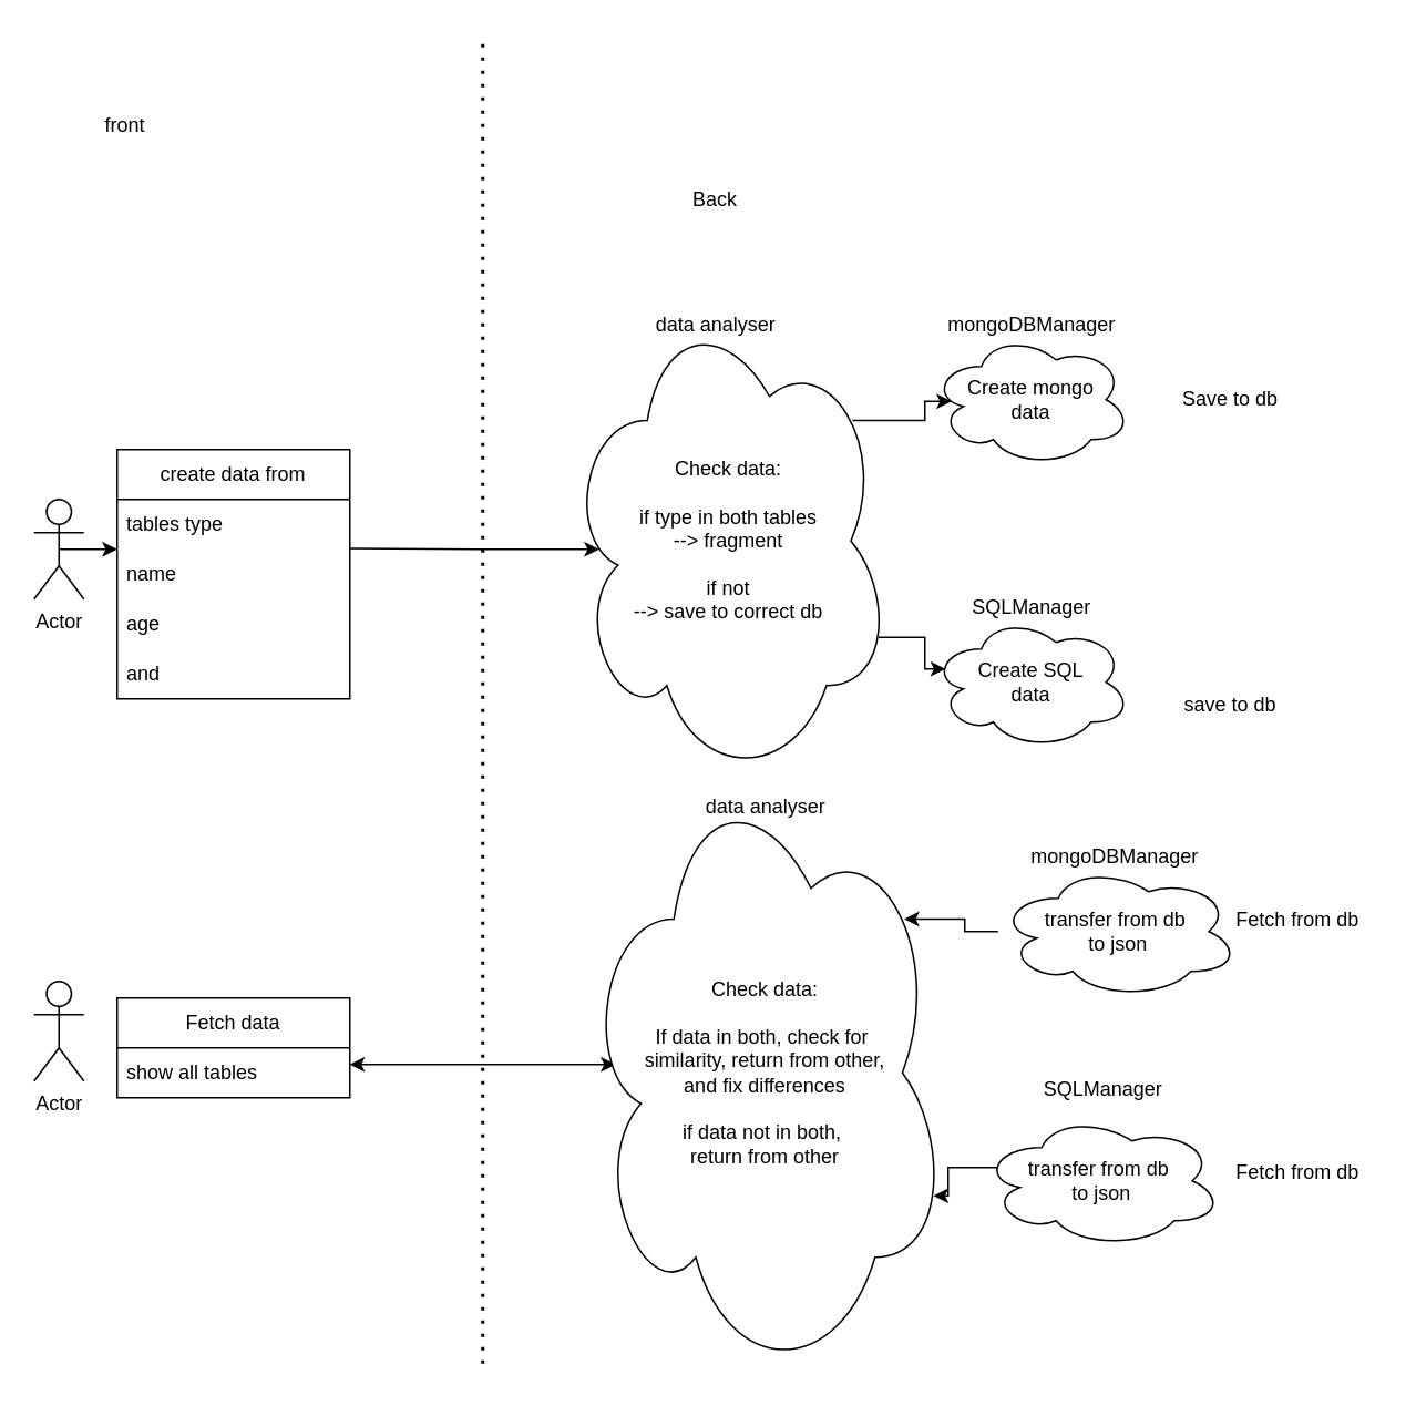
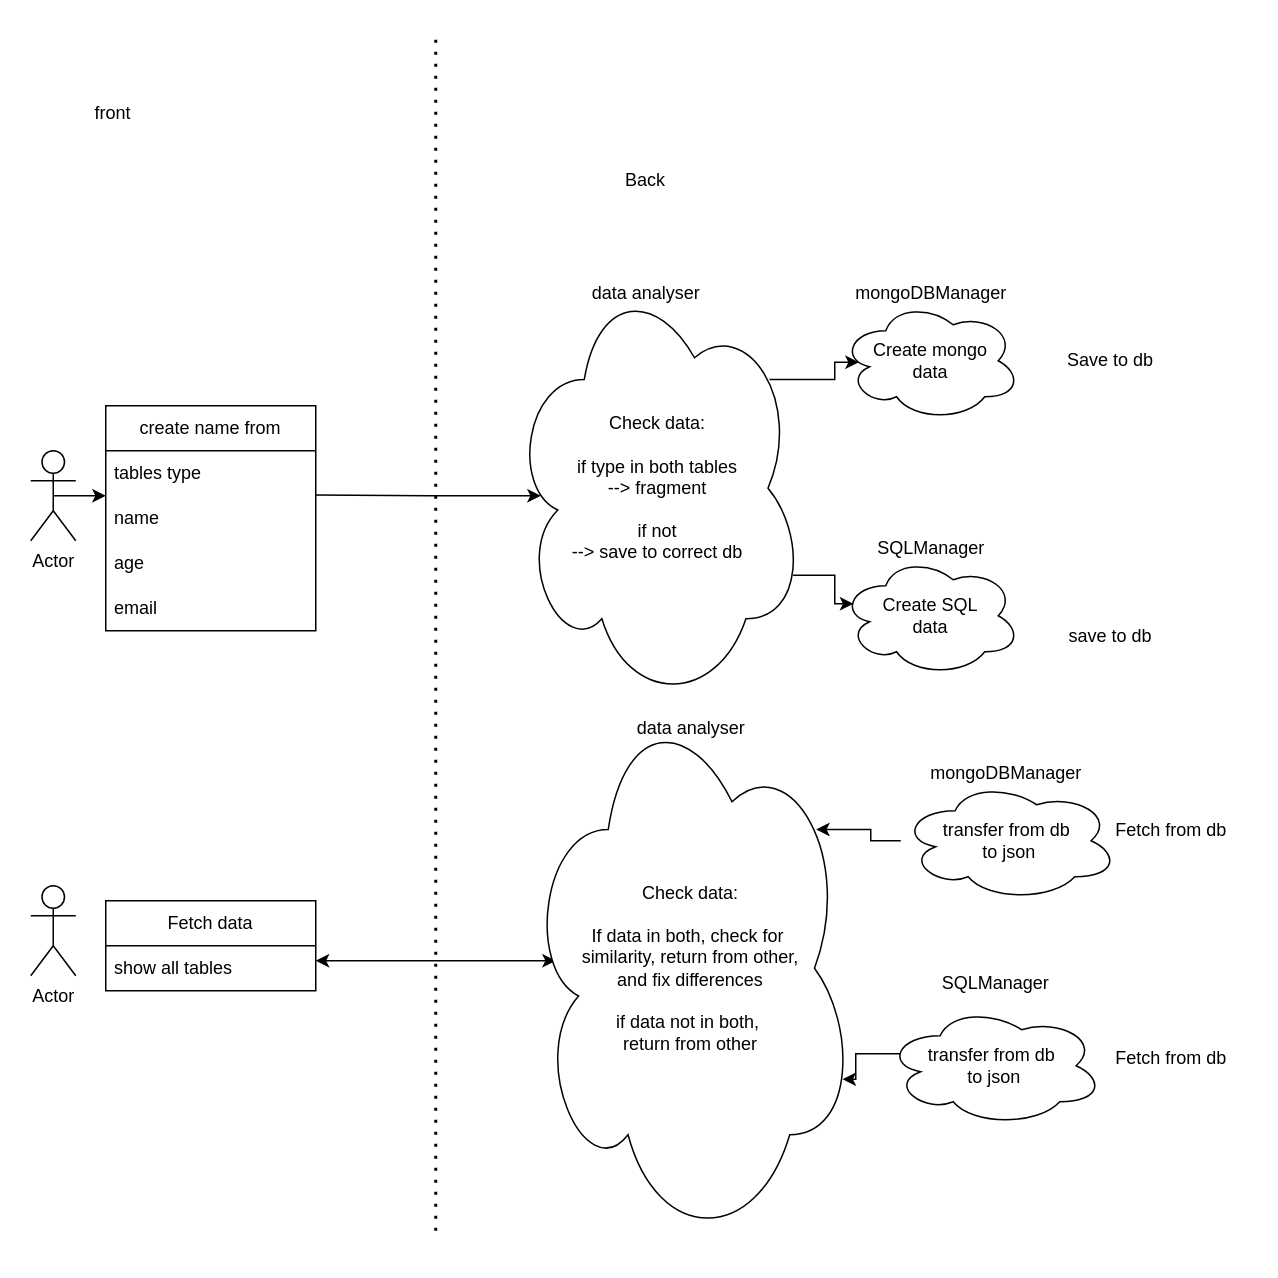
  <mxCell id="0" />
  <mxCell id="1" parent="0" />
  <mxCell id="2" style="edgeStyle=orthogonalEdgeStyle;rounded=0;orthogonalLoop=1;jettySize=auto;html=1;exitX=0.5;exitY=0.5;exitDx=0;exitDy=0;exitPerimeter=0;" parent="1" source="3" edge="1"><mxGeometry relative="1" as="geometry"><mxPoint x="70" y="330" as="targetPoint" /></mxGeometry></mxCell>
  <mxCell id="3" value="Actor" style="shape=umlActor;verticalLabelPosition=bottom;verticalAlign=top;html=1;outlineConnect=0;" parent="1" vertex="1"><mxGeometry x="20" y="300" width="30" height="60" as="geometry" /></mxCell>
  <mxCell id="4" style="edgeStyle=orthogonalEdgeStyle;rounded=0;orthogonalLoop=1;jettySize=auto;html=1;exitX=0.875;exitY=0.5;exitDx=0;exitDy=0;exitPerimeter=0;" parent="1" edge="1"><mxGeometry relative="1" as="geometry"><mxPoint x="360" y="330" as="targetPoint" /><mxPoint x="210" y="329.5" as="sourcePoint" /></mxGeometry></mxCell>
- <mxCell id="5" value="create data from" style="swimlane;fontStyle=0;childLayout=stackLayout;horizontal=1;startSize=30;horizontalStack=0;resizeParent=1;resizeParentMax=0;resizeLast=0;collapsible=1;marginBottom=0;whiteSpace=wrap;html=1;" parent="1" vertex="1"><mxGeometry x="70" y="270" width="140" height="150" as="geometry" /></mxCell>
+ <mxCell id="5" value="create name from" style="swimlane;fontStyle=0;childLayout=stackLayout;horizontal=1;startSize=30;horizontalStack=0;resizeParent=1;resizeParentMax=0;resizeLast=0;collapsible=1;marginBottom=0;whiteSpace=wrap;html=1;" parent="1" vertex="1"><mxGeometry x="70" y="270" width="140" height="150" as="geometry" /></mxCell>
  <mxCell id="6" value="tables type&lt;span style=&quot;white-space: pre;&quot;&gt;&#09;&lt;/span&gt;" style="text;strokeColor=none;fillColor=none;align=left;verticalAlign=middle;spacingLeft=4;spacingRight=4;overflow=hidden;points=[[0,0.5],[1,0.5]];portConstraint=eastwest;rotatable=0;whiteSpace=wrap;html=1;" parent="5" vertex="1"><mxGeometry y="30" width="140" height="30" as="geometry" /></mxCell>
  <mxCell id="7" value="name&lt;span style=&quot;white-space: pre;&quot;&gt;&#09;&lt;/span&gt;" style="text;strokeColor=none;fillColor=none;align=left;verticalAlign=middle;spacingLeft=4;spacingRight=4;overflow=hidden;points=[[0,0.5],[1,0.5]];portConstraint=eastwest;rotatable=0;whiteSpace=wrap;html=1;" parent="5" vertex="1"><mxGeometry y="60" width="140" height="30" as="geometry" /></mxCell>
  <mxCell id="8" value="age&lt;span style=&quot;white-space: pre;&quot;&gt;&#09;&lt;/span&gt;" style="text;strokeColor=none;fillColor=none;align=left;verticalAlign=middle;spacingLeft=4;spacingRight=4;overflow=hidden;points=[[0,0.5],[1,0.5]];portConstraint=eastwest;rotatable=0;whiteSpace=wrap;html=1;" parent="5" vertex="1"><mxGeometry y="90" width="140" height="30" as="geometry" /></mxCell>
- <mxCell id="9" value="and" style="text;strokeColor=none;fillColor=none;align=left;verticalAlign=middle;spacingLeft=4;spacingRight=4;overflow=hidden;points=[[0,0.5],[1,0.5]];portConstraint=eastwest;rotatable=0;whiteSpace=wrap;html=1;" parent="5" vertex="1"><mxGeometry y="120" width="140" height="30" as="geometry" /></mxCell>
+ <mxCell id="9" value="email" style="text;strokeColor=none;fillColor=none;align=left;verticalAlign=middle;spacingLeft=4;spacingRight=4;overflow=hidden;points=[[0,0.5],[1,0.5]];portConstraint=eastwest;rotatable=0;whiteSpace=wrap;html=1;" parent="5" vertex="1"><mxGeometry y="120" width="140" height="30" as="geometry" /></mxCell>
  <mxCell id="10" value="" style="endArrow=none;dashed=1;html=1;dashPattern=1 3;strokeWidth=2;rounded=0;" parent="1" edge="1"><mxGeometry width="50" height="50" relative="1" as="geometry"><mxPoint x="290" y="820" as="sourcePoint" /><mxPoint x="290" y="20" as="targetPoint" /></mxGeometry></mxCell>
  <mxCell id="11" value="front" style="text;html=1;align=center;verticalAlign=middle;whiteSpace=wrap;rounded=0;" parent="1" vertex="1"><mxGeometry x="45" y="60" width="60" height="30" as="geometry" /></mxCell>
  <mxCell id="12" value="Back" style="text;html=1;align=center;verticalAlign=middle;whiteSpace=wrap;rounded=0;" parent="1" vertex="1"><mxGeometry x="400" y="105" width="60" height="30" as="geometry" /></mxCell>
  <mxCell id="13" value="&lt;div&gt;Check data:&lt;/div&gt;&lt;div&gt;&lt;br&gt;&lt;/div&gt;&lt;div&gt;if type in both tables&lt;/div&gt;&lt;div&gt;--&amp;gt; fragment&lt;/div&gt;&lt;div&gt;&lt;br&gt;&lt;/div&gt;&lt;div&gt;if not&lt;/div&gt;&lt;div&gt;--&amp;gt; save to correct db&lt;/div&gt;" style="ellipse;shape=cloud;whiteSpace=wrap;html=1;" parent="1" vertex="1"><mxGeometry x="340" y="180" width="196" height="290" as="geometry" /></mxCell>
  <mxCell id="14" value="&lt;div&gt;Create mongo&lt;/div&gt;&lt;div&gt;data&lt;/div&gt;" style="ellipse;shape=cloud;whiteSpace=wrap;html=1;" parent="1" vertex="1"><mxGeometry x="560" y="200" width="120" height="80" as="geometry" /></mxCell>
  <mxCell id="15" value="&lt;div&gt;Create SQL&lt;/div&gt;&lt;div&gt;data&lt;/div&gt;" style="ellipse;shape=cloud;whiteSpace=wrap;html=1;" parent="1" vertex="1"><mxGeometry x="560" y="370" width="120" height="80" as="geometry" /></mxCell>
  <mxCell id="16" style="edgeStyle=orthogonalEdgeStyle;rounded=0;orthogonalLoop=1;jettySize=auto;html=1;exitX=0.96;exitY=0.7;exitDx=0;exitDy=0;exitPerimeter=0;entryX=0.07;entryY=0.4;entryDx=0;entryDy=0;entryPerimeter=0;" parent="1" source="13" target="15" edge="1"><mxGeometry relative="1" as="geometry" /></mxCell>
  <mxCell id="17" style="edgeStyle=orthogonalEdgeStyle;rounded=0;orthogonalLoop=1;jettySize=auto;html=1;exitX=0.88;exitY=0.25;exitDx=0;exitDy=0;exitPerimeter=0;entryX=0.1;entryY=0.513;entryDx=0;entryDy=0;entryPerimeter=0;" parent="1" source="13" target="14" edge="1"><mxGeometry relative="1" as="geometry" /></mxCell>
  <mxCell id="18" value="Save to db" style="text;html=1;align=center;verticalAlign=middle;whiteSpace=wrap;rounded=0;" parent="1" vertex="1"><mxGeometry x="710" y="225" width="60" height="30" as="geometry" /></mxCell>
  <mxCell id="19" value="save to db" style="text;html=1;align=center;verticalAlign=middle;whiteSpace=wrap;rounded=0;" parent="1" vertex="1"><mxGeometry x="710" y="409" width="60" height="30" as="geometry" /></mxCell>
  <mxCell id="20" value="Actor" style="shape=umlActor;verticalLabelPosition=bottom;verticalAlign=top;html=1;outlineConnect=0;" parent="1" vertex="1"><mxGeometry x="20" y="590" width="30" height="60" as="geometry" /></mxCell>
  <mxCell id="21" value="Fetch data" style="swimlane;fontStyle=0;childLayout=stackLayout;horizontal=1;startSize=30;horizontalStack=0;resizeParent=1;resizeParentMax=0;resizeLast=0;collapsible=1;marginBottom=0;whiteSpace=wrap;html=1;" parent="1" vertex="1"><mxGeometry x="70" y="600" width="140" height="60" as="geometry" /></mxCell>
  <mxCell id="22" value="show all tables&lt;span style=&quot;white-space: pre;&quot;&gt;&#09;&lt;/span&gt;" style="text;strokeColor=none;fillColor=none;align=left;verticalAlign=middle;spacingLeft=4;spacingRight=4;overflow=hidden;points=[[0,0.5],[1,0.5]];portConstraint=eastwest;rotatable=0;whiteSpace=wrap;html=1;" parent="21" vertex="1"><mxGeometry y="30" width="140" height="30" as="geometry" /></mxCell>
  <mxCell id="23" value="" style="endArrow=classic;startArrow=classic;html=1;rounded=0;" parent="1" edge="1"><mxGeometry width="50" height="50" relative="1" as="geometry"><mxPoint x="210" y="640" as="sourcePoint" /><mxPoint x="370" y="640" as="targetPoint" /></mxGeometry></mxCell>
  <mxCell id="24" value="&lt;div&gt;Check data:&lt;/div&gt;&lt;div&gt;&lt;br&gt;&lt;/div&gt;&lt;div&gt;If data in both, check for&amp;nbsp;&lt;/div&gt;&lt;div&gt;similarity, return from other,&lt;/div&gt;&lt;div&gt;and fix differences&lt;/div&gt;&lt;div&gt;&lt;br&gt;&lt;/div&gt;&lt;div&gt;if data not in both,&amp;nbsp;&lt;/div&gt;&lt;div&gt;return from other&lt;/div&gt;" style="ellipse;shape=cloud;whiteSpace=wrap;html=1;" parent="1" vertex="1"><mxGeometry x="350" y="460" width="220" height="370" as="geometry" /></mxCell>
  <mxCell id="25" value="mongoDBManager" style="text;html=1;align=center;verticalAlign=middle;resizable=0;points=[];autosize=1;strokeColor=none;fillColor=none;" parent="1" vertex="1"><mxGeometry x="560" y="180" width="120" height="30" as="geometry" /></mxCell>
  <mxCell id="26" value="SQLManager" style="text;html=1;align=center;verticalAlign=middle;resizable=0;points=[];autosize=1;strokeColor=none;fillColor=none;" parent="1" vertex="1"><mxGeometry x="575" y="350" width="90" height="30" as="geometry" /></mxCell>
  <mxCell id="27" value="data analyser" style="text;html=1;align=center;verticalAlign=middle;resizable=0;points=[];autosize=1;strokeColor=none;fillColor=none;" parent="1" vertex="1"><mxGeometry x="380" y="180" width="100" height="30" as="geometry" /></mxCell>
  <mxCell id="28" value="data analyser" style="text;html=1;align=center;verticalAlign=middle;resizable=0;points=[];autosize=1;strokeColor=none;fillColor=none;" parent="1" vertex="1"><mxGeometry x="410" y="470" width="100" height="30" as="geometry" /></mxCell>
  <mxCell id="29" value="" style="edgeStyle=orthogonalEdgeStyle;rounded=0;orthogonalLoop=1;jettySize=auto;html=1;entryX=0.88;entryY=0.25;entryDx=0;entryDy=0;entryPerimeter=0;" parent="1" source="30" target="24" edge="1"><mxGeometry relative="1" as="geometry" /></mxCell>
  <mxCell id="30" value="&lt;div&gt;transfer from db&amp;nbsp;&lt;/div&gt;&lt;div&gt;to json&lt;/div&gt;" style="ellipse;shape=cloud;whiteSpace=wrap;html=1;" parent="1" vertex="1"><mxGeometry x="600" y="520" width="145" height="80" as="geometry" /></mxCell>
  <mxCell id="31" value="&lt;div&gt;transfer from db&amp;nbsp;&lt;/div&gt;&lt;div&gt;to json&lt;/div&gt;" style="ellipse;shape=cloud;whiteSpace=wrap;html=1;" parent="1" vertex="1"><mxGeometry x="590" y="670" width="145" height="80" as="geometry" /></mxCell>
  <mxCell id="32" value="Fetch from db" style="text;html=1;align=center;verticalAlign=middle;resizable=0;points=[];autosize=1;strokeColor=none;fillColor=none;" parent="1" vertex="1"><mxGeometry x="730" y="538" width="100" height="30" as="geometry" /></mxCell>
  <mxCell id="33" value="Fetch from db" style="text;html=1;align=center;verticalAlign=middle;resizable=0;points=[];autosize=1;strokeColor=none;fillColor=none;" parent="1" vertex="1"><mxGeometry x="730" y="690" width="100" height="30" as="geometry" /></mxCell>
  <mxCell id="34" style="edgeStyle=orthogonalEdgeStyle;rounded=0;orthogonalLoop=1;jettySize=auto;html=1;exitX=0.07;exitY=0.4;exitDx=0;exitDy=0;exitPerimeter=0;entryX=0.96;entryY=0.7;entryDx=0;entryDy=0;entryPerimeter=0;" parent="1" source="31" target="24" edge="1"><mxGeometry relative="1" as="geometry" /></mxCell>
  <mxCell id="35" value="mongoDBManager" style="text;html=1;align=center;verticalAlign=middle;resizable=0;points=[];autosize=1;strokeColor=none;fillColor=none;" parent="1" vertex="1"><mxGeometry x="610" y="500" width="120" height="30" as="geometry" /></mxCell>
  <mxCell id="36" value="SQLManager" style="text;html=1;align=center;verticalAlign=middle;resizable=0;points=[];autosize=1;strokeColor=none;fillColor=none;" parent="1" vertex="1"><mxGeometry x="617.5" y="640" width="90" height="30" as="geometry" /></mxCell>
